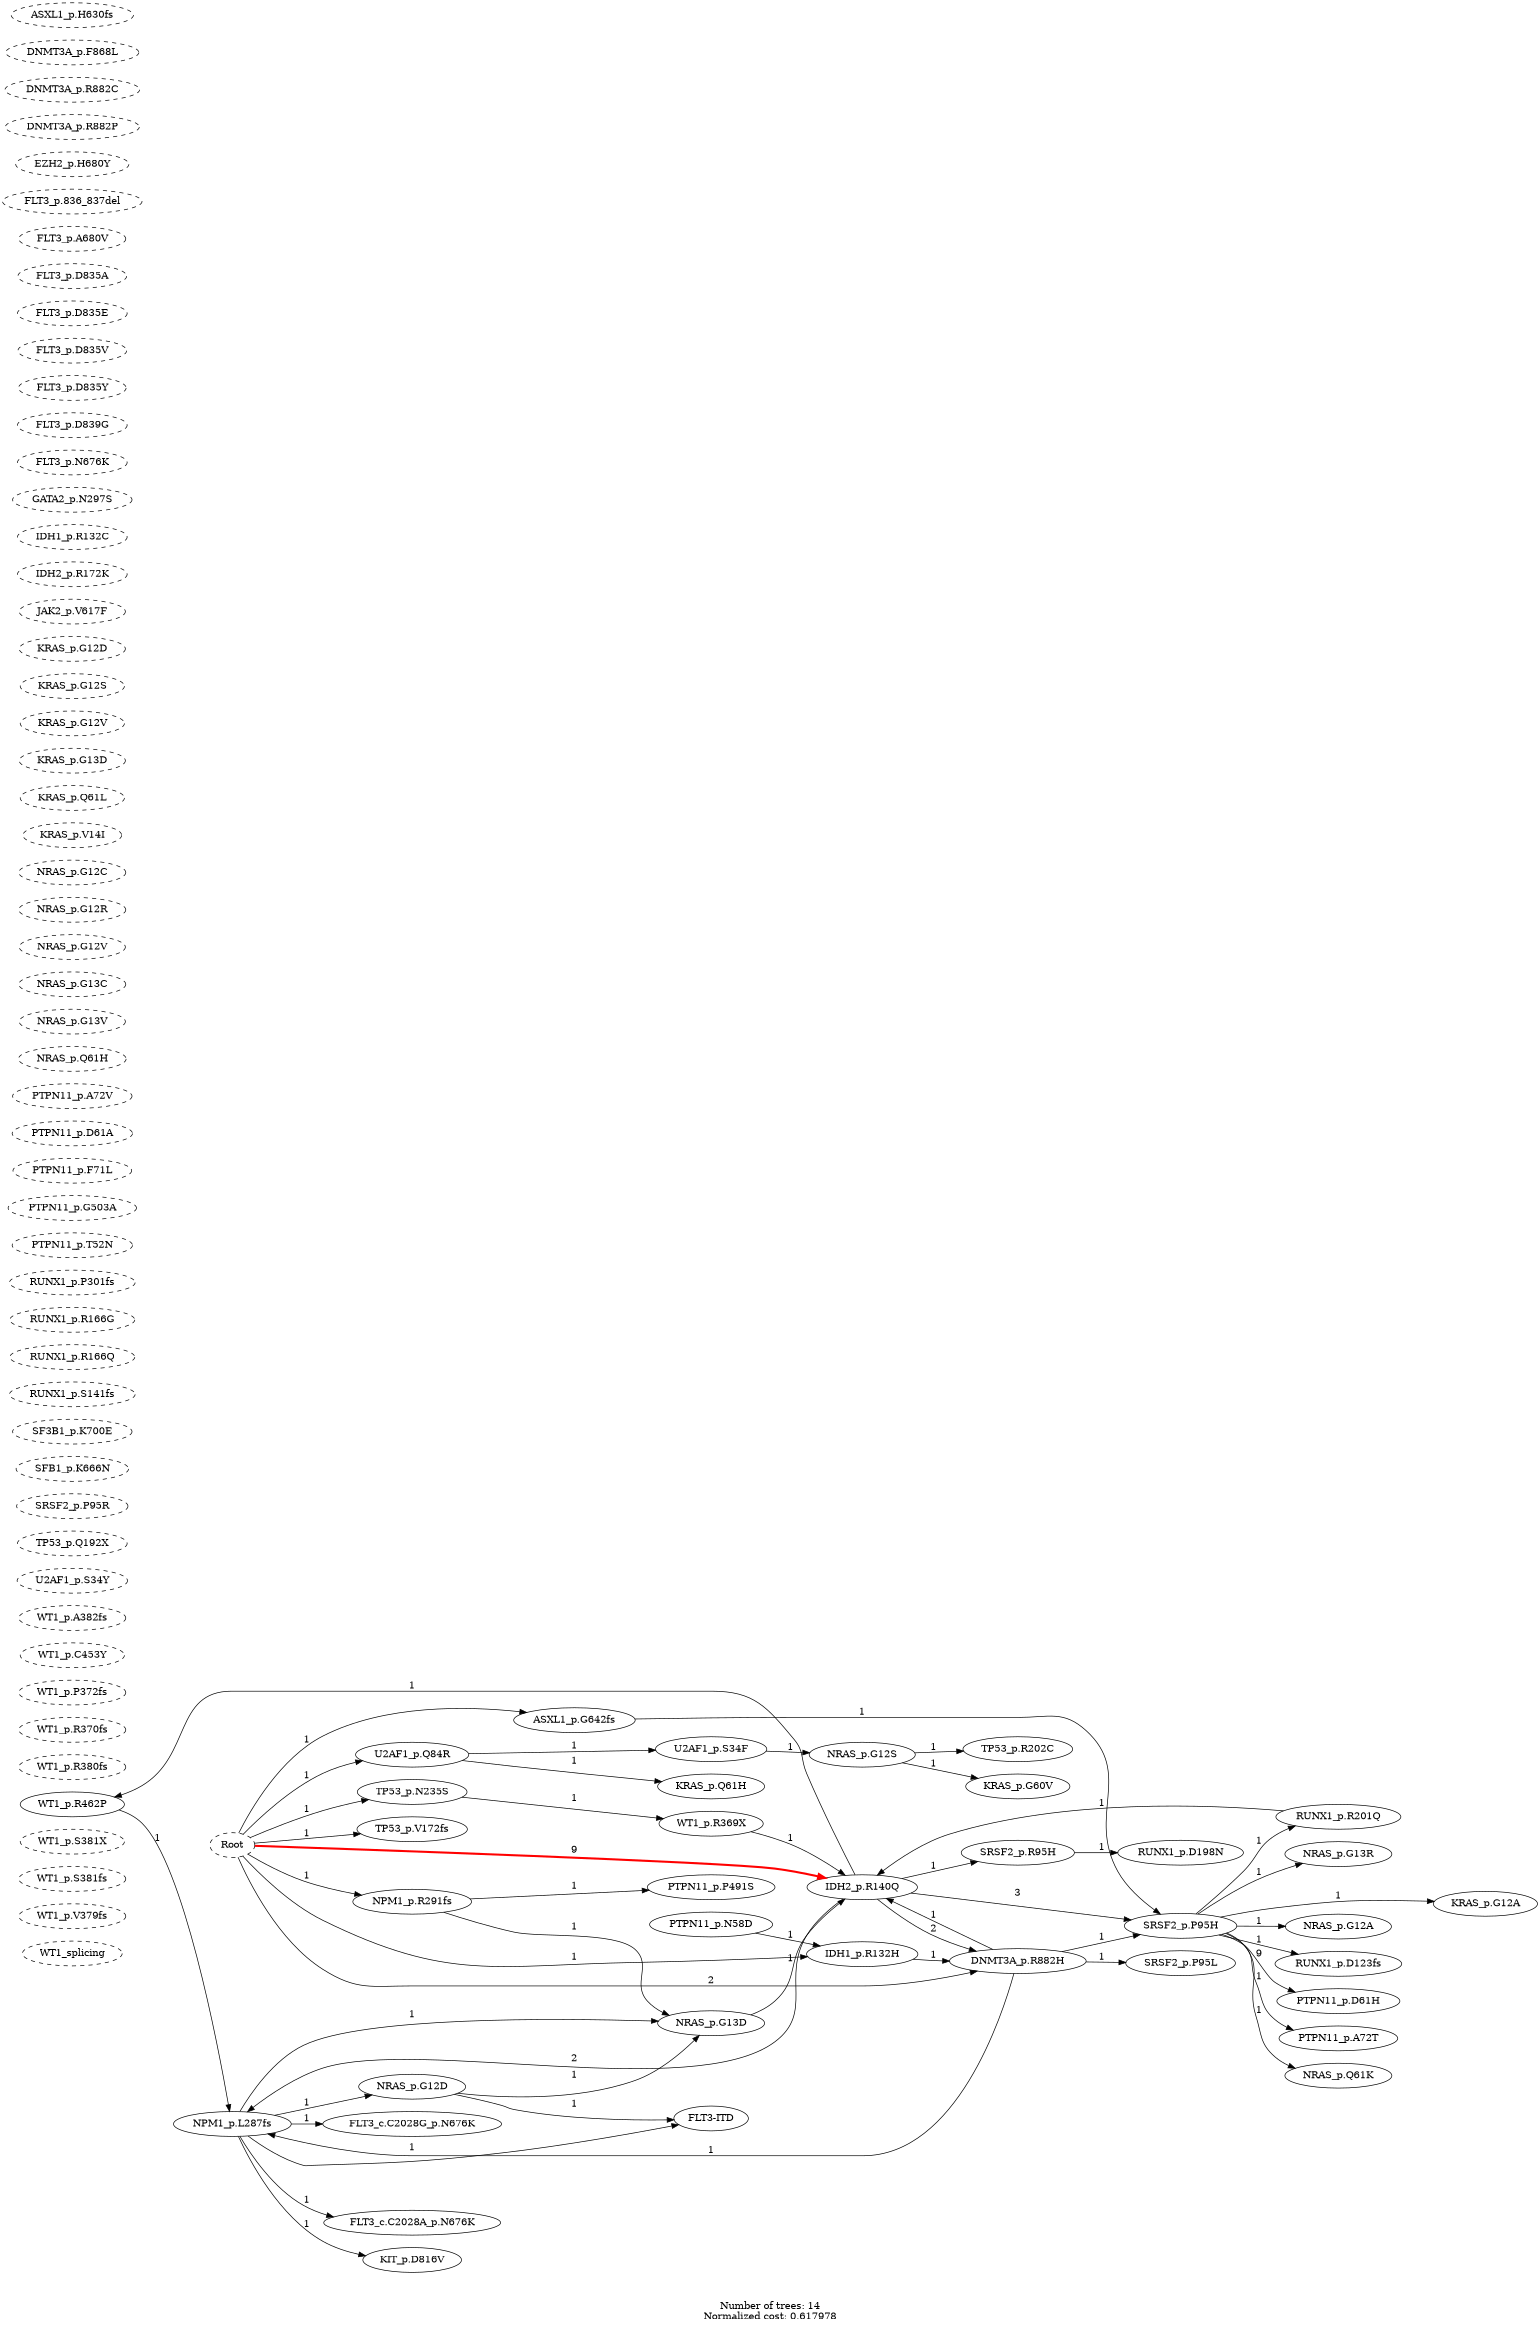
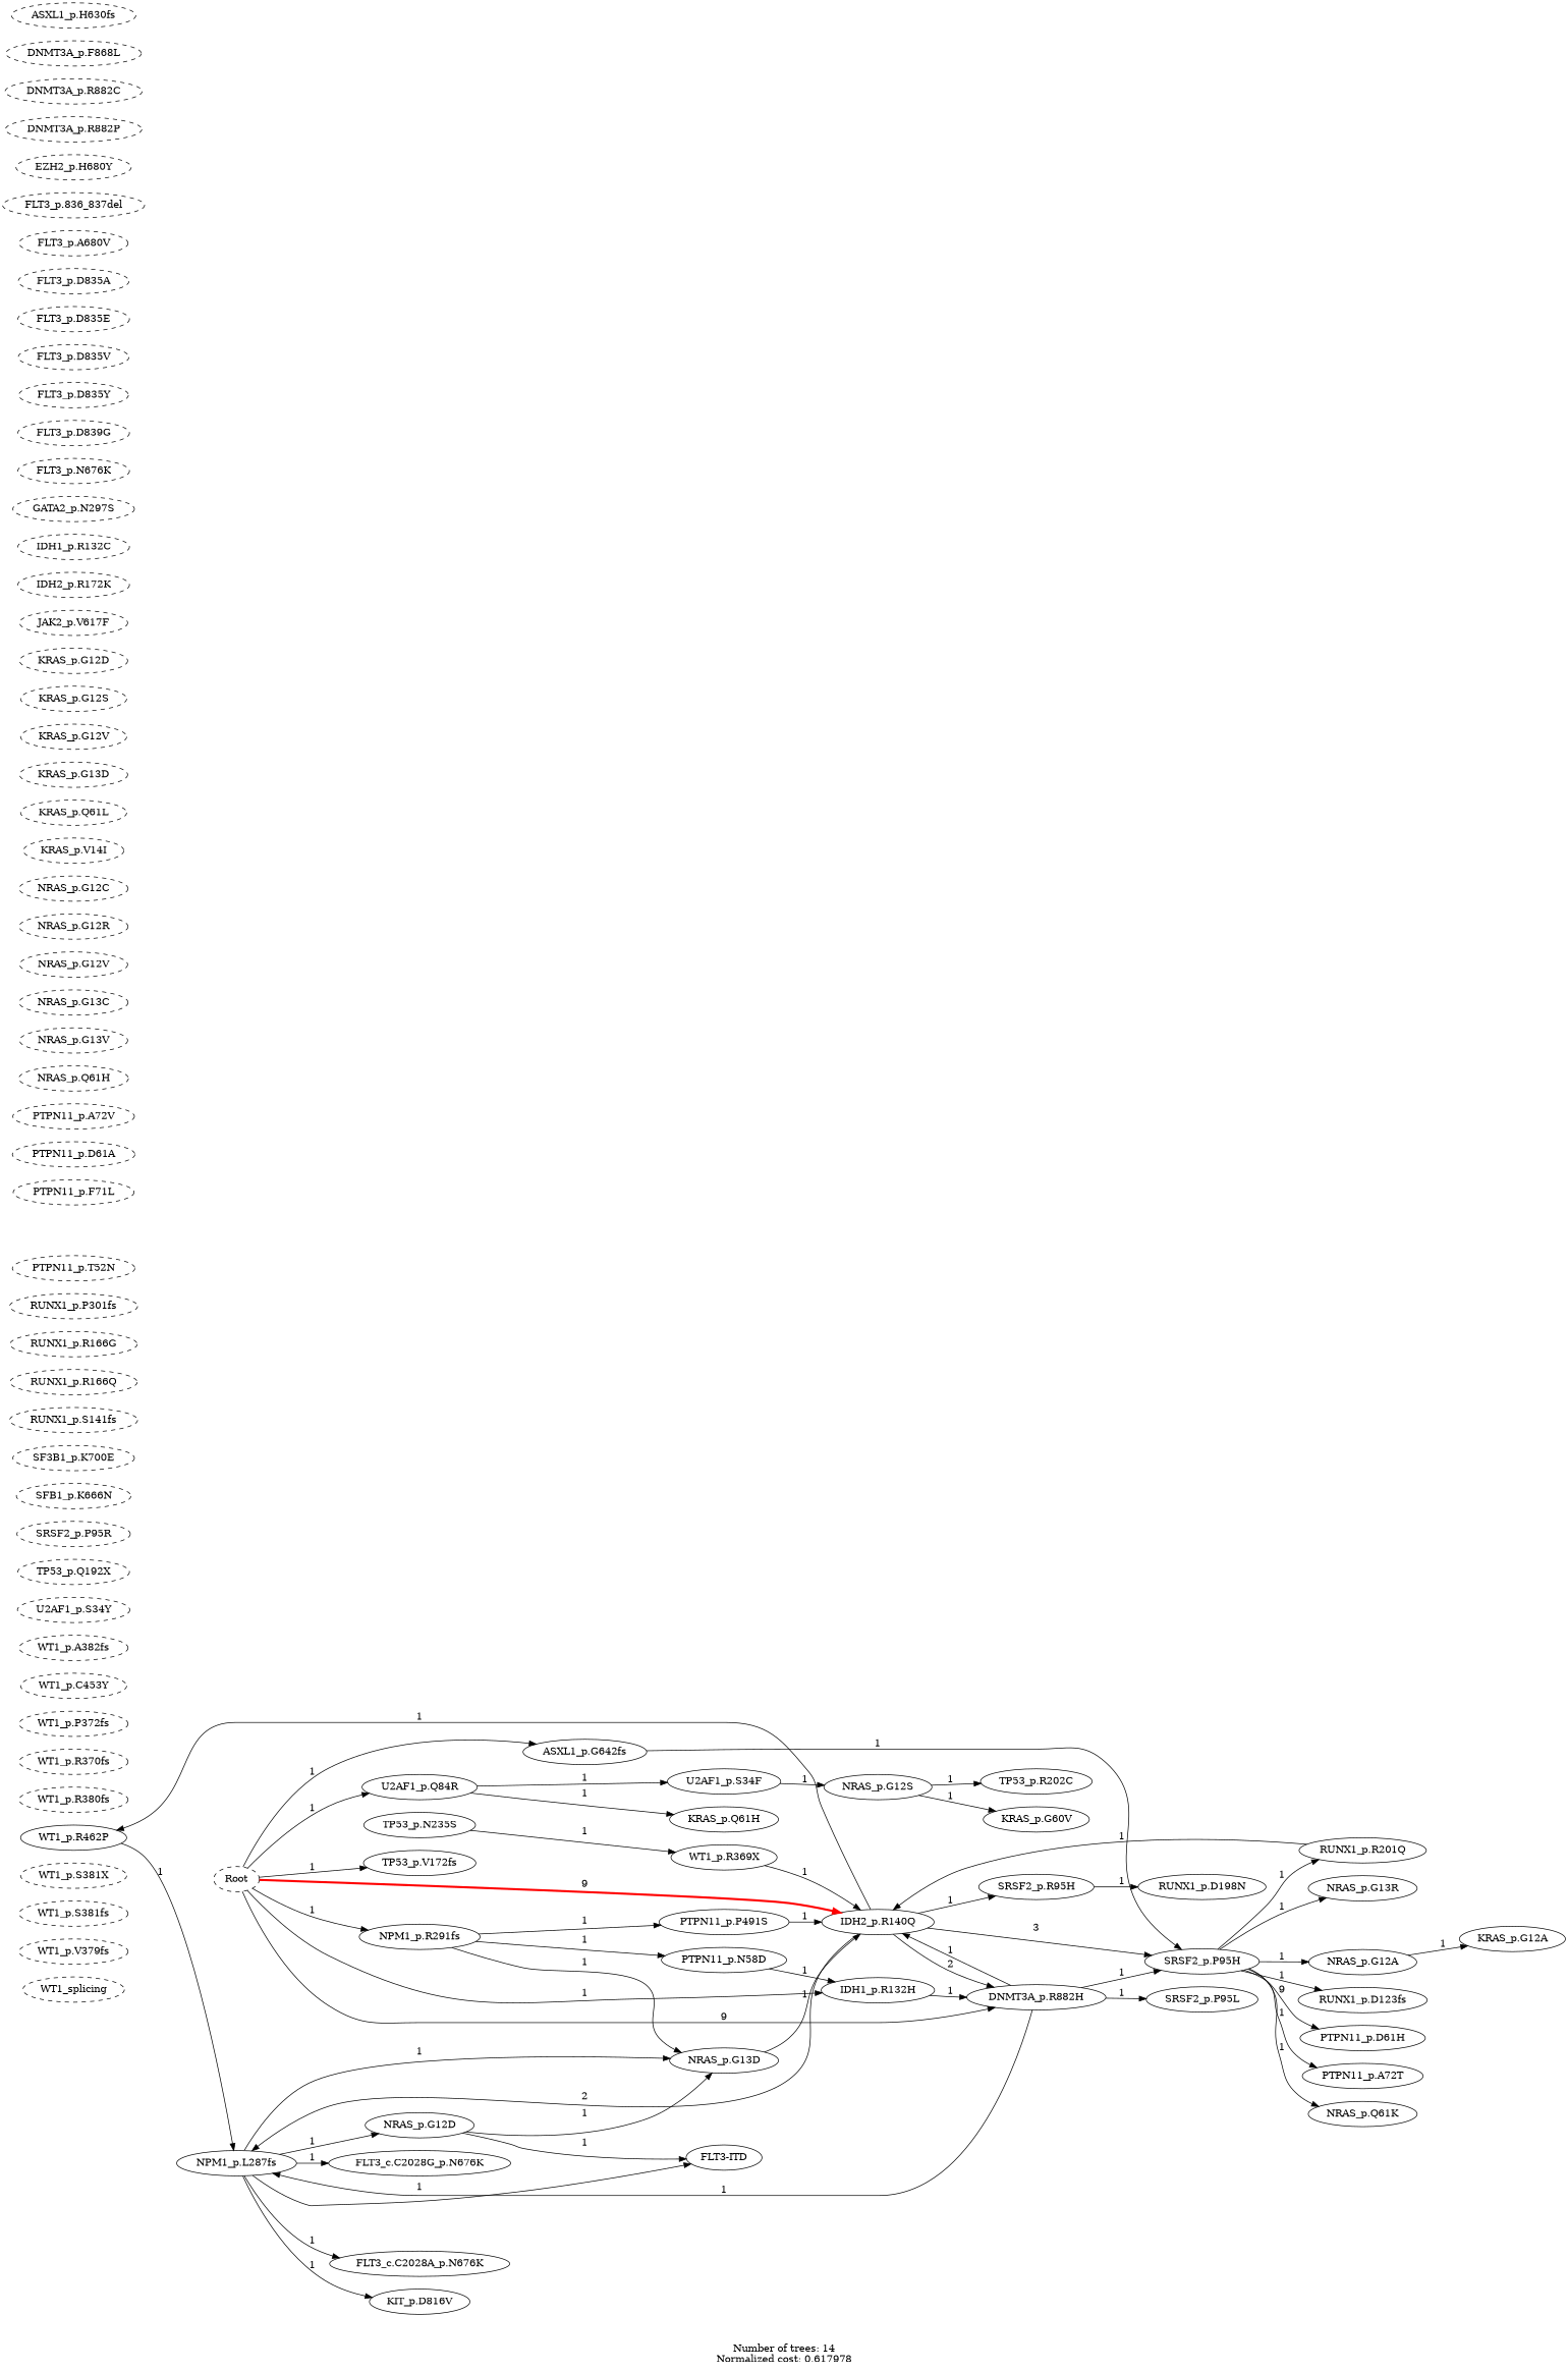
  digraph {
    label="Number of trees: 14\nNormalized cost: 0.617978"
    rankdir=LR
    node [style=dashed]
    n1 [label=WT1_splicing]
    n2 [label="WT1_p.V379fs"]
    n3 [label="WT1_p.S381fs"]
    n4 [label="WT1_p.S381X"]
    n5 [label="WT1_p.R462P" style=""]
    n6 [label="NPM1_p.L287fs" style=""]
    n7 [label="NRAS_p.G13D" style=""]
    n8 [label="NRAS_p.G12D" style=""]
    n9 [label="FLT3-ITD" style=""]
    n10 [label="KIT_p.D816V" style=""]
    n11 [label="FLT3_c.C2028G_p.N676K" style=""]
    n12 [label="FLT3_c.C2028A_p.N676K" style=""]
    n13 [label="WT1_p.R380fs"]
    n14 [label="WT1_p.R370fs"]
    n15 [label="WT1_p.R369X" style=""]
    n16 [label="IDH2_p.R140Q" style=""]
    n17 [label="SRSF2_p.R95H" style=""]
    n18 [label="SRSF2_p.P95H" style=""]
    n19 [label="DNMT3A_p.R882H" style=""]
    n20 [label="WT1_p.P372fs"]
    n21 [label="WT1_p.C453Y"]
    n22 [label="WT1_p.A382fs"]
    n23 [label="U2AF1_p.S34Y"]
    n24 [label="U2AF1_p.S34F" style=""]
    n25 [label="NRAS_p.G12S" style=""]
    n26 [label="TP53_p.R202C" style=""]
    n27 [label="KRAS_p.G60V" style=""]
    n28 [label="U2AF1_p.Q84R" style=""]
    n29 [label="KRAS_p.Q61H" style=""]
    n30 [label="TP53_p.V172fs" style=""]
    n31 [label="TP53_p.Q192X"]
    n32 [label="TP53_p.N235S" style=""]
    n33 [label="RUNX1_p.D198N" style=""]
    n34 [label="SRSF2_p.P95R"]
    n35 [label="SRSF2_p.P95L" style=""]
    n36 [label="RUNX1_p.R201Q" style=""]
    n37 [label="RUNX1_p.D123fs" style=""]
    n38 [label="PTPN11_p.D61H" style=""]
    n39 [label="PTPN11_p.A72T" style=""]
    n40 [label="NRAS_p.Q61K" style=""]
    n41 [label="NRAS_p.G13R" style=""]
    n42 [label="NRAS_p.G12A" style=""]
    n43 [label="KRAS_p.G12A" style=""]
    n44 [label="SFB1_p.K666N"]
    n45 [label="SF3B1_p.K700E"]
    n46 [label=Root]
    n47 [label="NPM1_p.R291fs" style=""]
    n48 [label="IDH1_p.R132H" style=""]
    n49 [label="ASXL1_p.G642fs" style=""]
    n50 [label="PTPN11_p.P491S" style=""]
    n51 [label="PTPN11_p.N58D" style=""]
    n52 [label="RUNX1_p.S141fs"]
    n53 [label="RUNX1_p.R166Q"]
    n54 [label="RUNX1_p.R166G"]
    n55 [label="RUNX1_p.P301fs"]
    n56 [label="PTPN11_p.T52N"]
-   n57 [label="PTPN11_p.G503A"]
    n58 [label="PTPN11_p.F71L"]
    n59 [label="PTPN11_p.D61A"]
    n60 [label="PTPN11_p.A72V"]
    n61 [label="NRAS_p.Q61H"]
    n62 [label="NRAS_p.G13V"]
    n63 [label="NRAS_p.G13C"]
    n64 [label="NRAS_p.G12V"]
    n65 [label="NRAS_p.G12R"]
    n66 [label="NRAS_p.G12C"]
    n67 [label="KRAS_p.V14I"]
    n68 [label="KRAS_p.Q61L"]
    n69 [label="KRAS_p.G13D"]
    n70 [label="KRAS_p.G12V"]
    n71 [label="KRAS_p.G12S"]
    n72 [label="KRAS_p.G12D"]
    n73 [label="JAK2_p.V617F"]
    n74 [label="IDH2_p.R172K"]
    n75 [label="IDH1_p.R132C"]
    n76 [label="GATA2_p.N297S"]
    n77 [label="FLT3_p.N676K"]
    n78 [label="FLT3_p.D839G"]
    n79 [label="FLT3_p.D835Y"]
    n80 [label="FLT3_p.D835V"]
    n81 [label="FLT3_p.D835E"]
    n82 [label="FLT3_p.D835A"]
    n83 [label="FLT3_p.A680V"]
    n84 [label="FLT3_p.836_837del"]
    n85 [label="EZH2_p.H680Y"]
    n86 [label="DNMT3A_p.R882P"]
    n87 [label="DNMT3A_p.R882C"]
    n88 [label="DNMT3A_p.F868L"]
    n89 [label="ASXL1_p.H630fs"]
    n5 -> n6 [label=1]
    n6 -> n7 [label=1]
    n6 -> n8 [label=1]
    n6 -> n9 [label=1]
    n6 -> n10 [label=1]
    n6 -> n11 [label=1]
    n6 -> n12 [label=1]
    n7 -> n16 [label=1]
    n8 -> n7 [label=1]
    n8 -> n9 [label=1]
    n15 -> n16 [label=1]
    n16 -> n5 [label=1]
    n16 -> n6 [label=2]
    n16 -> n17 [label=1]
    n16 -> n18 [label=3]
    n16 -> n19 [label=2]
    n17 -> n33 [label=1]
    n18 -> n36 [label=1]
    n18 -> n37 [label=1]
    n18 -> n38 [label=9]
    n18 -> n39 [label=1]
    n18 -> n40 [label=1]
    n18 -> n41 [label=1]
    n18 -> n42 [label=1]
-   n18 -> n43 [label=1]
+   n42 -> n43 [label=1]
    n19 -> n6 [label=1]
    n19 -> n16 [label=1]
    n19 -> n18 [label=1]
    n19 -> n35 [label=1]
    n24 -> n25 [label=1]
    n25 -> n26 [label=1]
    n25 -> n27 [label=1]
    n28 -> n24 [label=1]
    n28 -> n29 [label=1]
    n32 -> n15 [label=1]
    n36 -> n16 [label=1]
    n46 -> n16 [color=red label=9 penwidth=3]
-   n46 -> n19 [label=2]
+   n46 -> n19 [label=9]
    n46 -> n28 [label=1]
    n46 -> n30 [label=1]
-   n46 -> n32 [label=1]
    n46 -> n47 [label=1]
    n46 -> n48 [label=1]
    n46 -> n49 [label=1]
    n47 -> n7 [label=1]
    n47 -> n50 [label=1]
+   n47 -> n51 [label=1]
    n48 -> n19 [label=1]
    n49 -> n18 [label=1]
+   n50 -> n16 [label=1]
    n51 -> n48 [label=1]
  }
